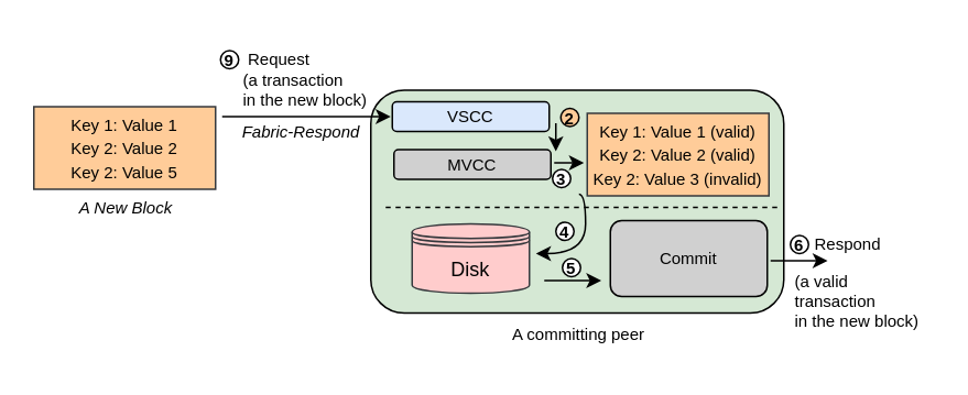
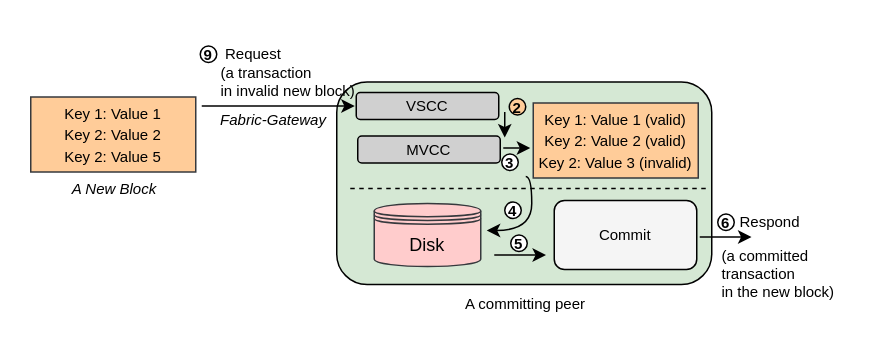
  <mxCell id="0" />
  <mxCell id="1" parent="0" />
  <mxCell id="2" value="&lt;font color=&quot;#000000&quot;&gt;&lt;i&gt;A New Block&lt;/i&gt;&lt;/font&gt;" style="text;html=1;strokeColor=none;fillColor=none;align=center;verticalAlign=middle;whiteSpace=wrap;rounded=0;shadow=0;fontSize=10;fontColor=#0000CC;" parent="1" vertex="1"><mxGeometry x="36" y="110" width="80" height="30" as="geometry" /></mxCell>
  <mxCell id="3" value="&lt;font style=&quot;font-size: 10px;&quot;&gt;Key 1: Value 1&lt;br&gt;Key 2: Value 2&lt;br&gt;Key 2: Value 5&lt;/font&gt;" style="rounded=0;whiteSpace=wrap;html=1;fillColor=#ffcc99;strokeColor=#36393d;" parent="1" vertex="1"><mxGeometry x="20" y="64" width="110" height="50" as="geometry" /></mxCell>
  <mxCell id="4" value="" style="rounded=1;whiteSpace=wrap;html=1;fillColor=#D5E8D4;shadow=0;" parent="1" vertex="1"><mxGeometry x="224" y="54" width="250" height="135" as="geometry" /></mxCell>
- <mxCell id="5" value="VSCC" style="rounded=1;whiteSpace=wrap;html=1;fontSize=10;fillColor=#dae8fc;" parent="1" vertex="1"><mxGeometry x="237" y="61" width="95" height="18" as="geometry" /></mxCell>
+ <mxCell id="5" value="VSCC" style="rounded=1;whiteSpace=wrap;html=1;fontSize=10;fillColor=#D0D0D0;" parent="1" vertex="1"><mxGeometry x="237" y="61" width="95" height="18" as="geometry" /></mxCell>
  <mxCell id="6" value="&lt;font style=&quot;font-size: 10px;&quot;&gt;Key 1: Value 1 (valid)&lt;br&gt;Key 2: Value 2 (valid)&lt;br&gt;Key 2: Value 3 (invalid)&lt;/font&gt;" style="rounded=0;whiteSpace=wrap;html=1;fillColor=#ffcc99;strokeColor=#36393d;" parent="1" vertex="1"><mxGeometry x="355" y="68" width="110" height="50" as="geometry" /></mxCell>
  <mxCell id="7" value="MVCC" style="rounded=1;whiteSpace=wrap;html=1;fontSize=10;fillColor=#D0D0D0;" parent="1" vertex="1"><mxGeometry x="238" y="90" width="95" height="18" as="geometry" /></mxCell>
  <mxCell id="8" value="Disk" style="shape=datastore;whiteSpace=wrap;html=1;fillColor=#ffcccc;strokeColor=#36393d;" parent="1" vertex="1"><mxGeometry x="249" y="135" width="71" height="42" as="geometry" /></mxCell>
  <mxCell id="9" value="" style="endArrow=classic;html=1;rounded=0;fontSize=10;curved=1;" parent="1" edge="1"><mxGeometry width="50" height="50" relative="1" as="geometry"><mxPoint x="134" y="70" as="sourcePoint" /><mxPoint x="236" y="70" as="targetPoint" /></mxGeometry></mxCell>
  <mxCell id="10" value="" style="endArrow=classic;html=1;rounded=0;fontSize=10;curved=1;" parent="1" edge="1"><mxGeometry width="50" height="50" relative="1" as="geometry"><mxPoint x="336" y="74" as="sourcePoint" /><mxPoint x="336" y="91" as="targetPoint" /></mxGeometry></mxCell>
  <mxCell id="11" value="" style="endArrow=classic;html=1;rounded=0;fontSize=10;curved=1;" parent="1" edge="1"><mxGeometry width="50" height="50" relative="1" as="geometry"><mxPoint x="335" y="98" as="sourcePoint" /><mxPoint x="353" y="98" as="targetPoint" /></mxGeometry></mxCell>
  <mxCell id="12" value="" style="endArrow=none;html=1;rounded=0;fontSize=10;dashed=1;" parent="1" edge="1"><mxGeometry width="50" height="50" relative="1" as="geometry"><mxPoint x="233" y="125" as="sourcePoint" /><mxPoint x="470" y="125" as="targetPoint" /></mxGeometry></mxCell>
  <mxCell id="13" value="" style="endArrow=classic;html=1;rounded=0;fontSize=10;curved=1;" parent="1" edge="1"><mxGeometry width="50" height="50" relative="1" as="geometry"><mxPoint x="329" y="169.333" as="sourcePoint" /><mxPoint x="363.5" y="169.333" as="targetPoint" /></mxGeometry></mxCell>
  <mxCell id="14" value="" style="curved=1;endArrow=classic;html=1;rounded=0;fontSize=10;" parent="1" edge="1"><mxGeometry width="50" height="50" relative="1" as="geometry"><mxPoint x="350" y="117" as="sourcePoint" /><mxPoint x="324" y="153" as="targetPoint" /><Array as="points"><mxPoint x="354" y="117" /><mxPoint x="354" y="153" /></Array></mxGeometry></mxCell>
- <mxCell id="15" value="Commit" style="rounded=1;whiteSpace=wrap;html=1;fontSize=10;fillColor=#D0D0D0;" parent="1" vertex="1"><mxGeometry x="369" y="133" width="95" height="46" as="geometry" /></mxCell>
- <mxCell id="16" value="&lt;font color=&quot;#000000&quot;&gt;&lt;i&gt;Fabric-Respond&lt;/i&gt;&lt;/font&gt;" style="text;html=1;strokeColor=none;fillColor=none;align=center;verticalAlign=middle;whiteSpace=wrap;rounded=0;shadow=0;fontSize=10;fontColor=#0000CC;" parent="1" vertex="1"><mxGeometry x="142" y="64" width="80" height="30" as="geometry" /></mxCell>
+ <mxCell id="15" value="Commit" style="rounded=1;whiteSpace=wrap;html=1;fontSize=10;fillColor=#f5f5f5;" parent="1" vertex="1"><mxGeometry x="369" y="133" width="95" height="46" as="geometry" /></mxCell>
+ <mxCell id="16" value="&lt;font color=&quot;#000000&quot;&gt;&lt;i&gt;Fabric-Gateway&lt;/i&gt;&lt;/font&gt;" style="text;html=1;strokeColor=none;fillColor=none;align=center;verticalAlign=middle;whiteSpace=wrap;rounded=0;shadow=0;fontSize=10;fontColor=#0000CC;" parent="1" vertex="1"><mxGeometry x="142" y="64" width="80" height="30" as="geometry" /></mxCell>
  <mxCell id="17" value="9" style="ellipse;whiteSpace=wrap;html=1;aspect=fixed;fontSize=10;strokeColor=#000000;fillColor=#FFFFFF;fontStyle=1" parent="1" vertex="1"><mxGeometry x="133" y="30" width="11" height="11" as="geometry" /></mxCell>
  <mxCell id="18" value="2" style="ellipse;whiteSpace=wrap;html=1;aspect=fixed;fontSize=10;strokeColor=#000000;fillColor=#ffcc99;fontStyle=1;" parent="1" vertex="1"><mxGeometry x="339" y="65" width="11" height="11" as="geometry" /></mxCell>
  <mxCell id="19" value="3" style="ellipse;whiteSpace=wrap;html=1;aspect=fixed;fontSize=10;strokeColor=#000000;fillColor=#FFFFFF;fontStyle=1" parent="1" vertex="1"><mxGeometry x="334" y="102" width="11" height="11" as="geometry" /></mxCell>
  <mxCell id="20" value="5" style="ellipse;whiteSpace=wrap;html=1;aspect=fixed;fontSize=10;strokeColor=#000000;fillColor=#FFFFFF;fontStyle=1" parent="1" vertex="1"><mxGeometry x="340" y="156" width="11" height="11" as="geometry" /></mxCell>
  <mxCell id="21" value="4" style="ellipse;whiteSpace=wrap;html=1;aspect=fixed;fontSize=10;strokeColor=#000000;fillColor=#FFFFFF;fontStyle=1" parent="1" vertex="1"><mxGeometry x="336" y="134" width="11" height="11" as="geometry" /></mxCell>
  <mxCell id="22" value="" style="endArrow=classic;html=1;rounded=0;fontSize=10;curved=1;" parent="1" edge="1"><mxGeometry width="50" height="50" relative="1" as="geometry"><mxPoint x="466" y="157.333" as="sourcePoint" /><mxPoint x="500.5" y="157.333" as="targetPoint" /></mxGeometry></mxCell>
  <mxCell id="23" value="6" style="ellipse;whiteSpace=wrap;html=1;aspect=fixed;fontSize=10;strokeColor=#000000;fillColor=#FFFFFF;fontStyle=1" parent="1" vertex="1"><mxGeometry x="478" y="142" width="11" height="11" as="geometry" /></mxCell>
  <mxCell id="24" value="Respond" style="text;strokeColor=none;fillColor=none;align=left;verticalAlign=middle;spacingLeft=4;spacingRight=4;overflow=hidden;points=[[0,0.5],[1,0.5]];portConstraint=eastwest;rotatable=0;fontSize=10;fontColor=#000000;" parent="1" vertex="1"><mxGeometry x="487" y="132" width="54" height="30" as="geometry" /></mxCell>
  <mxCell id="25" value="Request" style="text;strokeColor=none;fillColor=none;align=left;verticalAlign=middle;spacingLeft=4;spacingRight=4;overflow=hidden;points=[[0,0.5],[1,0.5]];portConstraint=eastwest;rotatable=0;fontSize=10;fontColor=#000000;" parent="1" vertex="1"><mxGeometry x="144" y="20" width="54" height="30" as="geometry" /></mxCell>
- <mxCell id="26" value="(a transaction &#10;in the new block)" style="text;strokeColor=none;fillColor=none;align=left;verticalAlign=middle;spacingLeft=4;spacingRight=4;overflow=hidden;points=[[0,0.5],[1,0.5]];portConstraint=eastwest;rotatable=0;fontSize=10;fontColor=#000000;" parent="1" vertex="1"><mxGeometry x="141" y="39" width="117" height="30" as="geometry" /></mxCell>
- <mxCell id="27" value="(a valid &#10;transaction&#10;in the new block)" style="text;strokeColor=none;fillColor=none;align=left;verticalAlign=middle;spacingLeft=4;spacingRight=4;overflow=hidden;points=[[0,0.5],[1,0.5]];portConstraint=eastwest;rotatable=0;fontSize=10;fontColor=#000000;" parent="1" vertex="1"><mxGeometry x="475" y="161" width="89" height="42" as="geometry" /></mxCell>
+ <mxCell id="26" value="(a transaction &#10;in invalid new block)" style="text;strokeColor=none;fillColor=none;align=left;verticalAlign=middle;spacingLeft=4;spacingRight=4;overflow=hidden;points=[[0,0.5],[1,0.5]];portConstraint=eastwest;rotatable=0;fontSize=10;fontColor=#000000;" parent="1" vertex="1"><mxGeometry x="141" y="39" width="117" height="30" as="geometry" /></mxCell>
+ <mxCell id="27" value="(a committed &#10;transaction&#10;in the new block)" style="text;strokeColor=none;fillColor=none;align=left;verticalAlign=middle;spacingLeft=4;spacingRight=4;overflow=hidden;points=[[0,0.5],[1,0.5]];portConstraint=eastwest;rotatable=0;fontSize=10;fontColor=#000000;" parent="1" vertex="1"><mxGeometry x="475" y="161" width="89" height="42" as="geometry" /></mxCell>
  <mxCell id="28" value="A committing peer" style="text;strokeColor=none;fillColor=none;align=left;verticalAlign=middle;spacingLeft=4;spacingRight=4;overflow=hidden;points=[[0,0.5],[1,0.5]];portConstraint=eastwest;rotatable=0;fontSize=10;fontColor=#000000;" parent="1" vertex="1"><mxGeometry x="304" y="187" width="108" height="30" as="geometry" /></mxCell>
